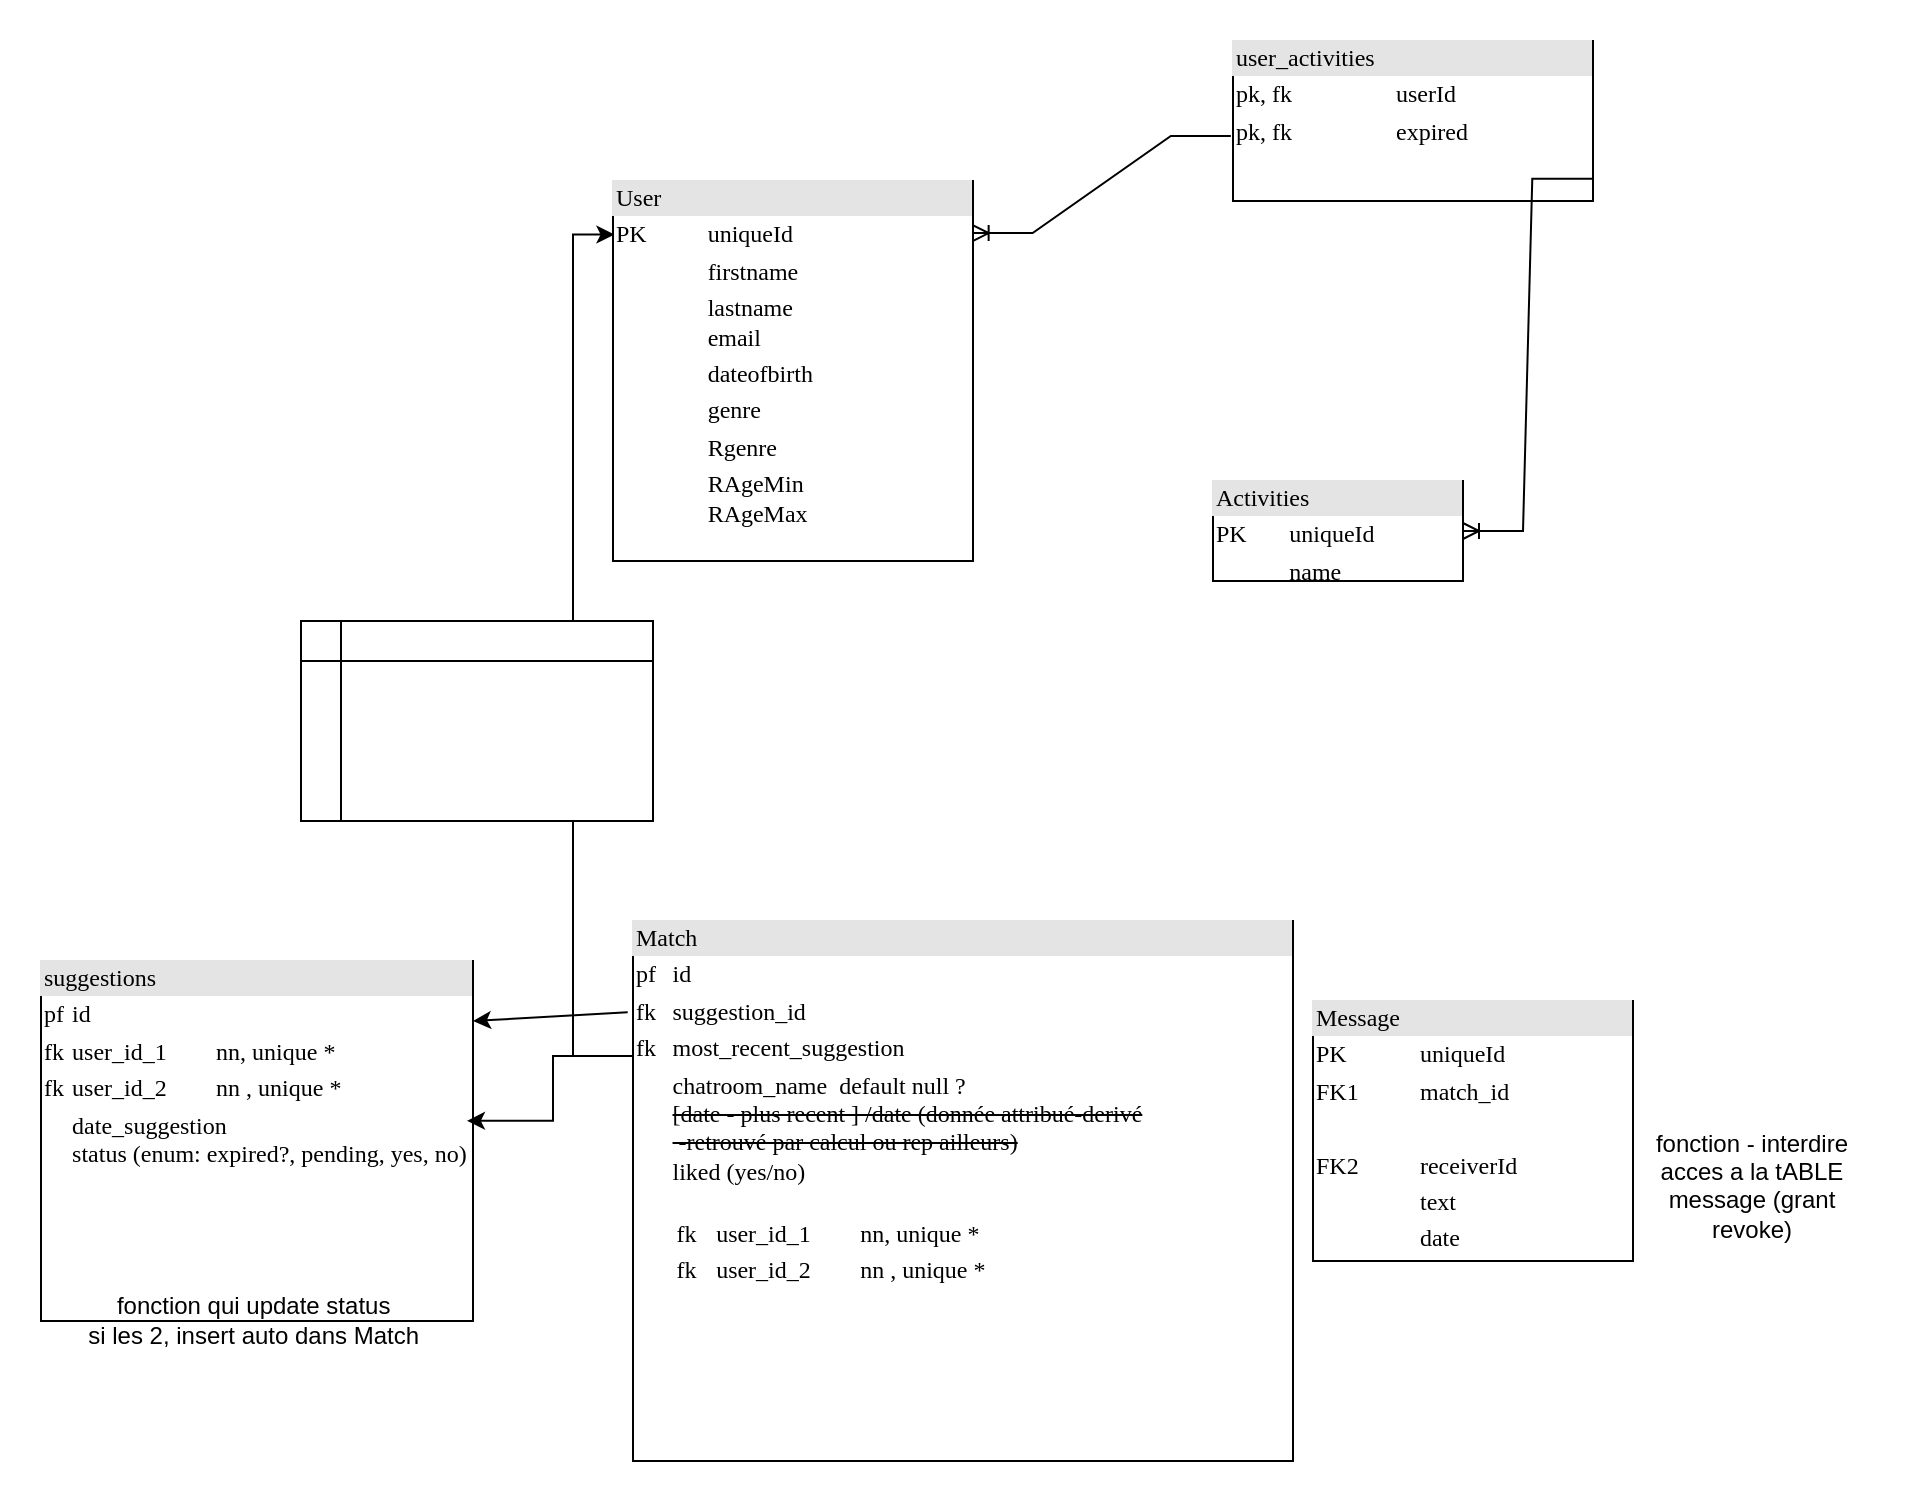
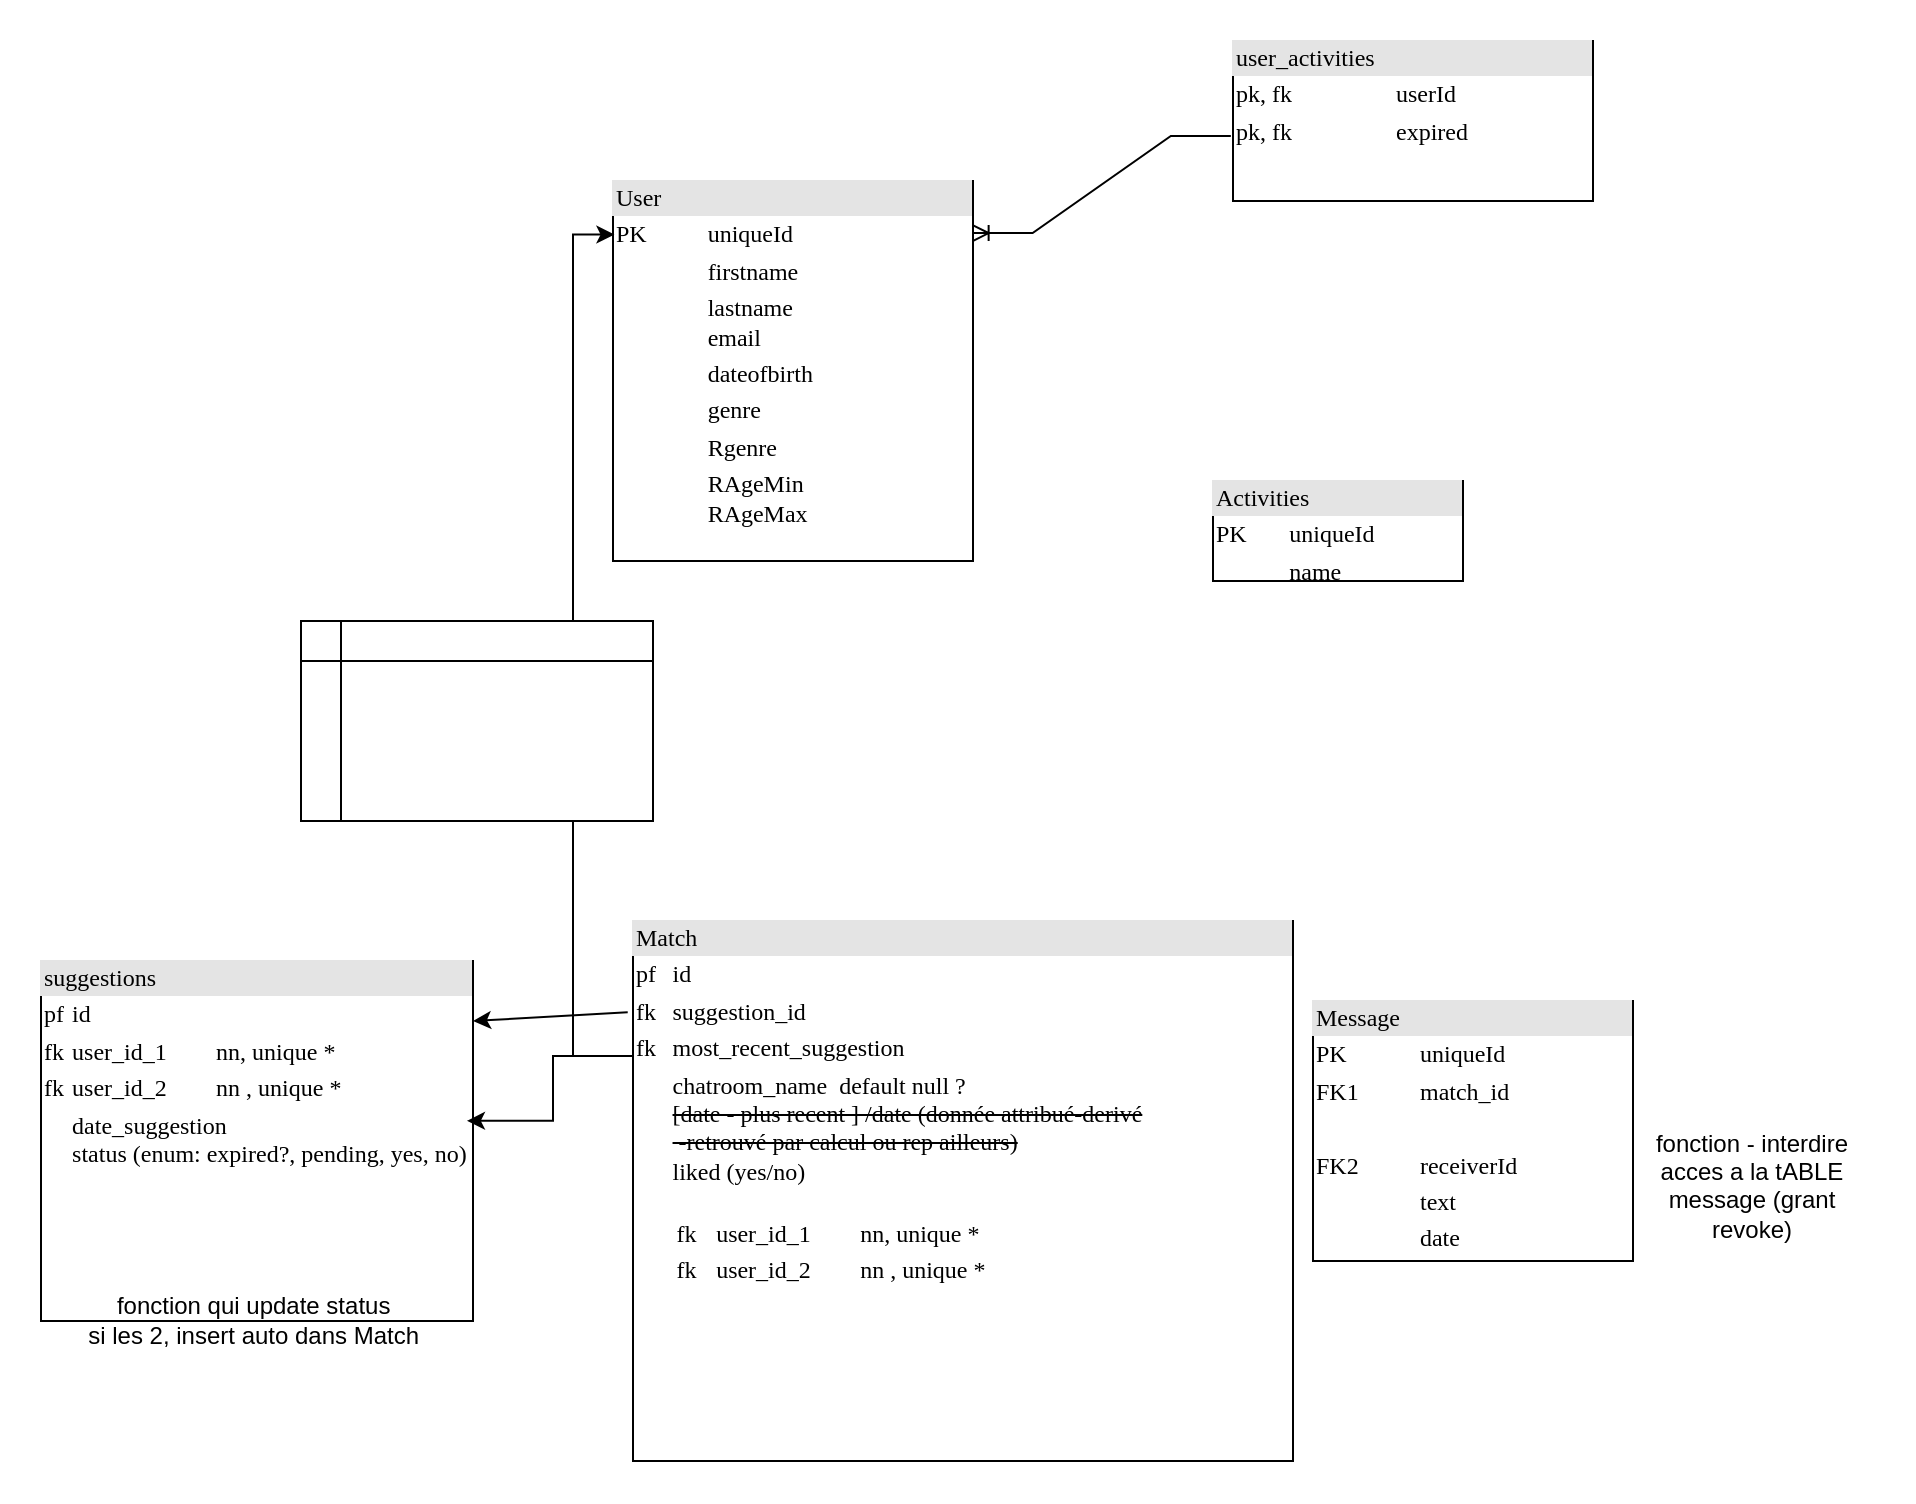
  <mxCell id="0" />
  <mxCell id="1" parent="0" />
  <mxCell id="2" value="&lt;div style=&quot;box-sizing:border-box;width:100%;background:#e4e4e4;padding:2px;&quot;&gt;User&lt;/div&gt;&lt;table style=&quot;width:100%;font-size:1em;&quot; cellspacing=&quot;0&quot; cellpadding=&quot;2&quot;&gt;&lt;tbody&gt;&lt;tr&gt;&lt;td&gt;PK&lt;/td&gt;&lt;td&gt;uniqueId&lt;/td&gt;&lt;/tr&gt;&lt;tr&gt;&lt;td&gt;&lt;br&gt;&lt;/td&gt;&lt;td&gt;firstname&lt;br&gt;&lt;/td&gt;&lt;/tr&gt;&lt;tr&gt;&lt;td&gt;&lt;/td&gt;&lt;td&gt;lastname&lt;br&gt;email&lt;/td&gt;&lt;/tr&gt;&lt;tr&gt;&lt;td&gt;&lt;br&gt;&lt;/td&gt;&lt;td&gt;dateofbirth&lt;br&gt;&lt;/td&gt;&lt;/tr&gt;&lt;tr&gt;&lt;td&gt;&lt;br&gt;&lt;/td&gt;&lt;td&gt;genre&lt;br&gt;&lt;/td&gt;&lt;/tr&gt;&lt;tr&gt;&lt;td&gt;&lt;br&gt;&lt;/td&gt;&lt;td&gt;Rgenre&lt;br&gt;&lt;/td&gt;&lt;/tr&gt;&lt;tr&gt;&lt;td&gt;&lt;br&gt;&lt;/td&gt;&lt;td&gt;RAgeMin&lt;br&gt;RAgeMax&lt;br&gt;&lt;br&gt;&lt;/td&gt;&lt;/tr&gt;&lt;tr&gt;&lt;td&gt;&lt;br&gt;&lt;/td&gt;&lt;td&gt;&lt;br&gt;&lt;/td&gt;&lt;/tr&gt;&lt;tr&gt;&lt;td&gt;&lt;br&gt;&lt;/td&gt;&lt;td&gt;&lt;br&gt;&lt;/td&gt;&lt;/tr&gt;&lt;tr&gt;&lt;td&gt;&lt;br&gt;&lt;/td&gt;&lt;td&gt;&lt;br&gt;&lt;/td&gt;&lt;/tr&gt;&lt;tr&gt;&lt;td&gt;&lt;br&gt;&lt;/td&gt;&lt;td&gt;&lt;br&gt;&lt;/td&gt;&lt;/tr&gt;&lt;/tbody&gt;&lt;/table&gt;" style="verticalAlign=top;align=left;overflow=fill;html=1;rounded=0;shadow=0;comic=0;labelBackgroundColor=none;strokeWidth=1;fontFamily=Verdana;fontSize=12" vertex="1" parent="1"><mxGeometry x="306" y="90" width="180" height="190" as="geometry" /></mxCell>
  <mxCell id="3" value="&lt;div style=&quot;box-sizing: border-box ; width: 100% ; background: #e4e4e4 ; padding: 2px&quot;&gt;Message&lt;/div&gt;&lt;table style=&quot;width: 100% ; font-size: 1em&quot; cellspacing=&quot;0&quot; cellpadding=&quot;2&quot;&gt;&lt;tbody&gt;&lt;tr&gt;&lt;td&gt;PK&lt;/td&gt;&lt;td&gt;uniqueId&lt;/td&gt;&lt;/tr&gt;&lt;tr&gt;&lt;td&gt;FK1&lt;/td&gt;&lt;td&gt;match_id&lt;/td&gt;&lt;/tr&gt;&lt;tr&gt;&lt;td&gt;&lt;br&gt;&lt;/td&gt;&lt;td&gt;&lt;br&gt;&lt;/td&gt;&lt;/tr&gt;&lt;tr&gt;&lt;td&gt;FK2&lt;/td&gt;&lt;td&gt;receiverId&lt;/td&gt;&lt;/tr&gt;&lt;tr&gt;&lt;td&gt;&lt;br&gt;&lt;/td&gt;&lt;td&gt;text&lt;/td&gt;&lt;/tr&gt;&lt;tr&gt;&lt;td&gt;&lt;br&gt;&lt;/td&gt;&lt;td&gt;date&lt;/td&gt;&lt;/tr&gt;&lt;/tbody&gt;&lt;/table&gt;" style="verticalAlign=top;align=left;overflow=fill;html=1;rounded=0;shadow=0;comic=0;labelBackgroundColor=none;strokeWidth=1;fontFamily=Verdana;fontSize=12" vertex="1" parent="1"><mxGeometry x="656" y="500" width="160" height="130" as="geometry" /></mxCell>
  <mxCell id="4" value="&lt;div style=&quot;box-sizing:border-box;width:100%;background:#e4e4e4;padding:2px;&quot;&gt;Activities&lt;br&gt;&lt;/div&gt;&lt;table style=&quot;width:100%;font-size:1em;&quot; cellspacing=&quot;0&quot; cellpadding=&quot;2&quot;&gt;&lt;tbody&gt;&lt;tr&gt;&lt;td&gt;PK&lt;/td&gt;&lt;td&gt;uniqueId&lt;/td&gt;&lt;/tr&gt;&lt;tr&gt;&lt;td&gt;&lt;br&gt;&lt;/td&gt;&lt;td&gt;name&lt;br&gt;&lt;/td&gt;&lt;/tr&gt;&lt;tr&gt;&lt;td&gt;&lt;/td&gt;&lt;td&gt;&lt;br&gt;&lt;/td&gt;&lt;/tr&gt;&lt;/tbody&gt;&lt;/table&gt;" style="verticalAlign=top;align=left;overflow=fill;html=1;rounded=0;shadow=0;comic=0;labelBackgroundColor=none;strokeWidth=1;fontFamily=Verdana;fontSize=12" vertex="1" parent="1"><mxGeometry x="606" y="240" width="125" height="50" as="geometry" /></mxCell>
  <mxCell id="5" value="&lt;div style=&quot;box-sizing: border-box ; width: 100% ; background: #e4e4e4 ; padding: 2px&quot;&gt;user_activities&lt;/div&gt;&lt;table style=&quot;width: 100% ; font-size: 1em&quot; cellspacing=&quot;0&quot; cellpadding=&quot;2&quot;&gt;&lt;tbody&gt;&lt;tr&gt;&lt;td&gt;pk, fk&lt;/td&gt;&lt;td&gt;userId&lt;/td&gt;&lt;/tr&gt;&lt;tr&gt;&lt;td&gt;pk, fk&lt;/td&gt;&lt;td&gt;expired&lt;/td&gt;&lt;/tr&gt;&lt;tr&gt;&lt;td&gt;&lt;br&gt;&lt;/td&gt;&lt;td&gt;&lt;br&gt;&lt;/td&gt;&lt;/tr&gt;&lt;tr&gt;&lt;td&gt;&lt;br&gt;&lt;/td&gt;&lt;td&gt;&lt;br&gt;&lt;/td&gt;&lt;/tr&gt;&lt;tr&gt;&lt;td&gt;&lt;br&gt;&lt;/td&gt;&lt;td&gt;&lt;br&gt;&lt;/td&gt;&lt;/tr&gt;&lt;/tbody&gt;&lt;/table&gt;" style="verticalAlign=top;align=left;overflow=fill;html=1;rounded=0;shadow=0;comic=0;labelBackgroundColor=none;strokeWidth=1;fontFamily=Verdana;fontSize=12" vertex="1" parent="1"><mxGeometry x="616" y="20" width="180" height="80" as="geometry" /></mxCell>
  <mxCell id="6" value="" style="edgeStyle=entityRelationEdgeStyle;fontSize=12;html=1;endArrow=ERoneToMany;rounded=0;entryX=0.999;entryY=0.137;entryDx=0;entryDy=0;entryPerimeter=0;exitX=-0.006;exitY=0.593;exitDx=0;exitDy=0;exitPerimeter=0;" edge="1" parent="1" source="5" target="2"><mxGeometry width="100" height="100" relative="1" as="geometry"><mxPoint x="596" y="245" as="sourcePoint" /><mxPoint x="506" y="300" as="targetPoint" /></mxGeometry></mxCell>
- <mxCell id="7" value="" style="edgeStyle=entityRelationEdgeStyle;fontSize=12;html=1;endArrow=ERoneToMany;rounded=0;entryX=1;entryY=0.5;entryDx=0;entryDy=0;exitX=0.998;exitY=0.861;exitDx=0;exitDy=0;exitPerimeter=0;" edge="1" parent="1" source="5" target="4"><mxGeometry width="100" height="100" relative="1" as="geometry"><mxPoint x="856" y="110" as="sourcePoint" /><mxPoint x="846" y="270" as="targetPoint" /><Array as="points"><mxPoint x="904.56" y="280" /><mxPoint x="826" y="130" /><mxPoint x="896" y="140" /><mxPoint x="816" y="140" /></Array></mxGeometry></mxCell>
  <mxCell id="8" value="&lt;div style=&quot;box-sizing:border-box;width:100%;background:#e4e4e4;padding:2px;&quot;&gt;Match&lt;br&gt;&lt;/div&gt;&lt;table style=&quot;width:100%;font-size:1em;&quot; cellspacing=&quot;0&quot; cellpadding=&quot;2&quot;&gt;&lt;tbody&gt;&lt;tr&gt;&lt;td&gt;pf&lt;/td&gt;&lt;td&gt;id&lt;/td&gt;&lt;/tr&gt;&lt;tr&gt;&lt;td&gt;fk&lt;/td&gt;&lt;td&gt;suggestion_id&lt;/td&gt;&lt;/tr&gt;&lt;tr&gt;&lt;td&gt;fk&lt;/td&gt;&lt;td&gt;most_recent_suggestion&lt;/td&gt;&lt;/tr&gt;&lt;tr&gt;&lt;td&gt;&lt;br&gt;&lt;/td&gt;&lt;td&gt;chatroom_name&amp;nbsp; default null ?&lt;br&gt;&lt;strike&gt;[date - plus recent ] /date (donnée attribué-derivé&lt;br&gt;&amp;nbsp;-retrouvé par calcul ou rep ailleurs)&lt;/strike&gt;&lt;br&gt;liked (yes/no)&lt;br&gt;&lt;br&gt;&lt;table style=&quot;font-size: 1em; width: 216px;&quot; cellspacing=&quot;0&quot; cellpadding=&quot;2&quot;&gt;&lt;tbody&gt;&lt;tr&gt;&lt;td&gt;fk&lt;/td&gt;&lt;td&gt;user_id_1&lt;span style=&quot;white-space-collapse: preserve;&quot;&gt;&#09;&lt;/span&gt;nn, unique *&lt;/td&gt;&lt;/tr&gt;&lt;tr&gt;&lt;td&gt;fk&lt;/td&gt;&lt;td&gt;user_id_2&lt;span style=&quot;white-space-collapse: preserve;&quot;&gt;&#09;&lt;/span&gt;nn , unique *&lt;/td&gt;&lt;/tr&gt;&lt;/tbody&gt;&lt;/table&gt;&lt;/td&gt;&lt;/tr&gt;&lt;tr&gt;&lt;td&gt;&lt;br&gt;&lt;/td&gt;&lt;td&gt;&lt;br&gt;&lt;/td&gt;&lt;/tr&gt;&lt;tr&gt;&lt;td&gt;&lt;br&gt;&lt;/td&gt;&lt;td&gt;&lt;br&gt;&lt;/td&gt;&lt;/tr&gt;&lt;tr&gt;&lt;td&gt;&lt;br&gt;&lt;/td&gt;&lt;td&gt;&lt;br&gt;&lt;/td&gt;&lt;/tr&gt;&lt;tr&gt;&lt;td&gt;&lt;br&gt;&lt;/td&gt;&lt;td&gt;&lt;br&gt;&lt;/td&gt;&lt;/tr&gt;&lt;tr&gt;&lt;td&gt;&lt;/td&gt;&lt;td&gt;&lt;br&gt;&lt;/td&gt;&lt;/tr&gt;&lt;/tbody&gt;&lt;/table&gt;" style="verticalAlign=top;align=left;overflow=fill;html=1;rounded=0;shadow=0;comic=0;labelBackgroundColor=none;strokeWidth=1;fontFamily=Verdana;fontSize=12" vertex="1" parent="1"><mxGeometry x="316" y="460" width="330" height="270" as="geometry" /></mxCell>
  <mxCell id="9" style="edgeStyle=orthogonalEdgeStyle;rounded=0;orthogonalLoop=1;jettySize=auto;html=1;exitX=0;exitY=0.25;exitDx=0;exitDy=0;entryX=0.004;entryY=0.141;entryDx=0;entryDy=0;entryPerimeter=0;" edge="1" parent="1" source="8" target="2"><mxGeometry relative="1" as="geometry" /></mxCell>
  <mxCell id="10" value="fonction - interdire acces a la tABLE message (grant revoke)&lt;div&gt;&lt;br&gt;&lt;/div&gt;" style="text;html=1;align=center;verticalAlign=middle;whiteSpace=wrap;rounded=0;" vertex="1" parent="1"><mxGeometry x="816" y="530" width="120" height="140" as="geometry" /></mxCell>
  <mxCell id="11" value="" style="shape=internalStorage;whiteSpace=wrap;html=1;backgroundOutline=1;" vertex="1" parent="1"><mxGeometry x="150" y="310" width="176" height="100" as="geometry" /></mxCell>
  <mxCell id="12" value="&lt;div style=&quot;box-sizing:border-box;width:100%;background:#e4e4e4;padding:2px;&quot;&gt;suggestions&lt;br&gt;&lt;/div&gt;&lt;table style=&quot;width:100%;font-size:1em;&quot; cellspacing=&quot;0&quot; cellpadding=&quot;2&quot;&gt;&lt;tbody&gt;&lt;tr&gt;&lt;td&gt;pf&lt;/td&gt;&lt;td&gt;id&lt;/td&gt;&lt;/tr&gt;&lt;tr&gt;&lt;td&gt;fk&lt;/td&gt;&lt;td&gt;user_id_1&lt;span style=&quot;white-space: pre;&quot;&gt;&#09;&lt;/span&gt;nn, unique *&lt;/td&gt;&lt;/tr&gt;&lt;tr&gt;&lt;td&gt;fk&lt;/td&gt;&lt;td&gt;user_id_2&lt;span style=&quot;white-space: pre;&quot;&gt;&#09;&lt;/span&gt;nn , unique *&lt;/td&gt;&lt;/tr&gt;&lt;tr&gt;&lt;td&gt;&lt;/td&gt;&lt;td&gt;date_suggestion&lt;br&gt;status (enum: expired?, pending, yes, no)&lt;/td&gt;&lt;/tr&gt;&lt;tr&gt;&lt;td&gt;&lt;br&gt;&lt;/td&gt;&lt;td&gt;&lt;br&gt;&lt;/td&gt;&lt;/tr&gt;&lt;tr&gt;&lt;td&gt;&lt;br&gt;&lt;/td&gt;&lt;td&gt;&lt;br&gt;&lt;/td&gt;&lt;/tr&gt;&lt;tr&gt;&lt;td&gt;&lt;br&gt;&lt;/td&gt;&lt;td&gt;&lt;br&gt;&lt;/td&gt;&lt;/tr&gt;&lt;tr&gt;&lt;td&gt;&lt;br&gt;&lt;/td&gt;&lt;td&gt;&lt;br&gt;&lt;/td&gt;&lt;/tr&gt;&lt;tr&gt;&lt;td&gt;&lt;/td&gt;&lt;td&gt;&lt;br&gt;&lt;/td&gt;&lt;/tr&gt;&lt;/tbody&gt;&lt;/table&gt;" style="verticalAlign=top;align=left;overflow=fill;html=1;rounded=0;shadow=0;comic=0;labelBackgroundColor=none;strokeWidth=1;fontFamily=Verdana;fontSize=12" vertex="1" parent="1"><mxGeometry x="20" y="480" width="216" height="180" as="geometry" /></mxCell>
  <mxCell id="13" value="" style="endArrow=classic;html=1;rounded=0;exitX=-0.008;exitY=0.169;exitDx=0;exitDy=0;exitPerimeter=0;" edge="1" parent="1" source="8"><mxGeometry width="50" height="50" relative="1" as="geometry"><mxPoint x="286" y="530" as="sourcePoint" /><mxPoint x="236" y="510" as="targetPoint" /></mxGeometry></mxCell>
  <mxCell id="14" style="edgeStyle=orthogonalEdgeStyle;rounded=0;orthogonalLoop=1;jettySize=auto;html=1;exitX=0;exitY=0.25;exitDx=0;exitDy=0;entryX=0.986;entryY=0.444;entryDx=0;entryDy=0;entryPerimeter=0;" edge="1" parent="1" source="8" target="12"><mxGeometry relative="1" as="geometry" /></mxCell>
  <mxCell id="15" value="fonction qui update status&amp;nbsp;&lt;br&gt;si les 2, insert auto dans Match&amp;nbsp;" style="text;html=1;align=center;verticalAlign=middle;resizable=0;points=[];autosize=1;strokeColor=none;fillColor=none;" vertex="1" parent="1"><mxGeometry x="33" y="640" width="190" height="40" as="geometry" /></mxCell>
